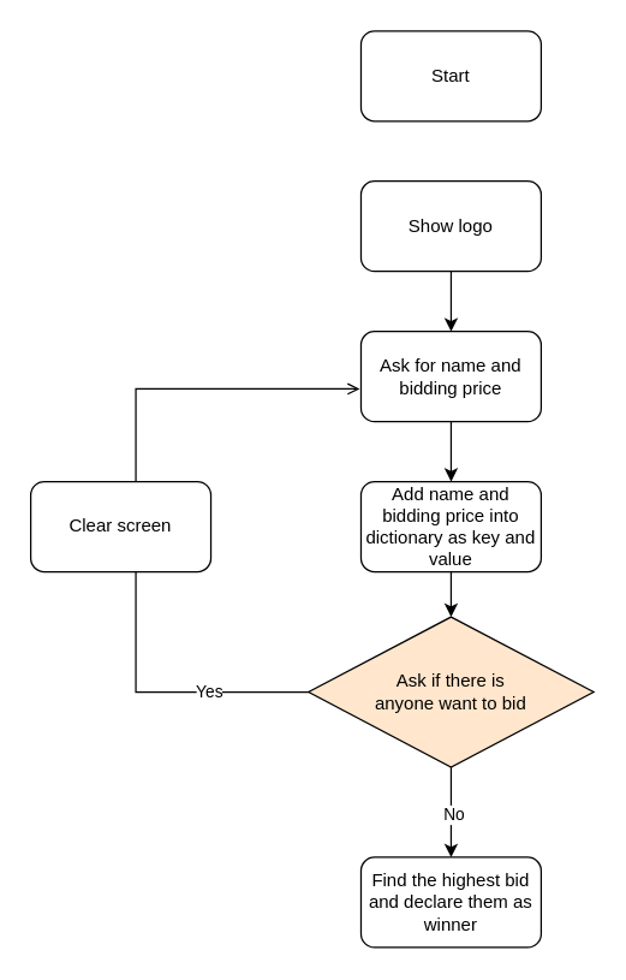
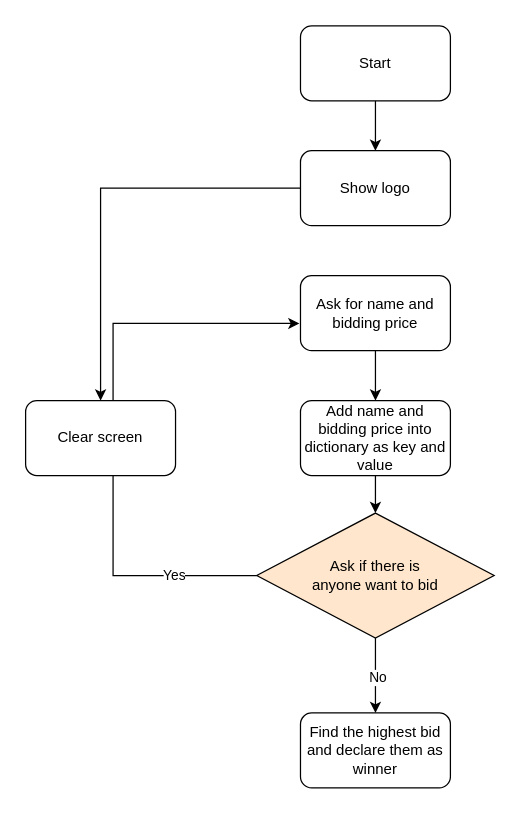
  <mxCell id="0" />
  <mxCell id="1" parent="0" />
+ <mxCell id="2" style="edgeStyle=orthogonalEdgeStyle;rounded=0;orthogonalLoop=1;jettySize=auto;html=1;entryX=0.5;entryY=0;entryDx=0;entryDy=0;" edge="1" parent="1" source="3" target="5"><mxGeometry relative="1" as="geometry" /></mxCell>
  <mxCell id="3" value="Start" style="rounded=1;whiteSpace=wrap;html=1;" vertex="1" parent="1"><mxGeometry x="240" y="20" width="120" height="60" as="geometry" /></mxCell>
- <mxCell id="4" style="edgeStyle=orthogonalEdgeStyle;rounded=0;orthogonalLoop=1;jettySize=auto;html=1;entryX=0.5;entryY=0;entryDx=0;entryDy=0;" edge="1" parent="1" source="5" target="7"><mxGeometry relative="1" as="geometry" /></mxCell>
+ <mxCell id="4" style="edgeStyle=orthogonalEdgeStyle;rounded=0;orthogonalLoop=1;jettySize=auto;html=1;" edge="1" parent="1" source="5" target="15"><mxGeometry relative="1" as="geometry" /></mxCell>
  <mxCell id="5" value="Show logo" style="rounded=1;whiteSpace=wrap;html=1;" vertex="1" parent="1"><mxGeometry x="240" y="120" width="120" height="60" as="geometry" /></mxCell>
  <mxCell id="6" style="edgeStyle=orthogonalEdgeStyle;rounded=0;orthogonalLoop=1;jettySize=auto;html=1;entryX=0.5;entryY=0;entryDx=0;entryDy=0;" edge="1" parent="1" source="7" target="14"><mxGeometry relative="1" as="geometry" /></mxCell>
  <mxCell id="7" value="Ask for name and bidding price" style="rounded=1;whiteSpace=wrap;html=1;" vertex="1" parent="1"><mxGeometry x="240" y="220" width="120" height="60" as="geometry" /></mxCell>
- <mxCell id="8" style="edgeStyle=orthogonalEdgeStyle;rounded=0;orthogonalLoop=1;jettySize=auto;html=1;entryX=-0.007;entryY=0.637;entryDx=0;entryDy=0;entryPerimeter=0;endArrow=open;" edge="1" parent="1" source="12" target="7"><mxGeometry relative="1" as="geometry"><mxPoint x="90" y="260" as="targetPoint" /><Array as="points"><mxPoint x="90" y="460" /><mxPoint x="90" y="258" /></Array></mxGeometry></mxCell>
+ <mxCell id="8" style="edgeStyle=orthogonalEdgeStyle;rounded=0;orthogonalLoop=1;jettySize=auto;html=1;entryX=-0.007;entryY=0.637;entryDx=0;entryDy=0;entryPerimeter=0;" edge="1" parent="1" source="12" target="7"><mxGeometry relative="1" as="geometry"><mxPoint x="90" y="260" as="targetPoint" /><Array as="points"><mxPoint x="90" y="460" /><mxPoint x="90" y="258" /></Array></mxGeometry></mxCell>
  <mxCell id="9" value="Yes" style="edgeLabel;html=1;align=center;verticalAlign=middle;resizable=0;points=[];" vertex="1" connectable="0" parent="8"><mxGeometry x="-0.712" y="-1" relative="1" as="geometry"><mxPoint as="offset" /></mxGeometry></mxCell>
  <mxCell id="10" style="edgeStyle=orthogonalEdgeStyle;rounded=0;orthogonalLoop=1;jettySize=auto;html=1;entryX=0.5;entryY=0;entryDx=0;entryDy=0;" edge="1" parent="1" source="12" target="16"><mxGeometry relative="1" as="geometry" /></mxCell>
  <mxCell id="11" value="No" style="edgeLabel;html=1;align=center;verticalAlign=middle;resizable=0;points=[];" vertex="1" connectable="0" parent="10"><mxGeometry x="0.033" y="1" relative="1" as="geometry"><mxPoint as="offset" /></mxGeometry></mxCell>
  <mxCell id="12" value="Ask if there is &lt;br&gt;anyone want to bid" style="rhombus;whiteSpace=wrap;html=1;fillColor=#ffe6cc;" vertex="1" parent="1"><mxGeometry x="205" y="410" width="190" height="100" as="geometry" /></mxCell>
  <mxCell id="13" style="edgeStyle=orthogonalEdgeStyle;rounded=0;orthogonalLoop=1;jettySize=auto;html=1;entryX=0.5;entryY=0;entryDx=0;entryDy=0;" edge="1" parent="1" source="14" target="12"><mxGeometry relative="1" as="geometry" /></mxCell>
  <mxCell id="14" value="Add name and bidding price into dictionary as key and value" style="rounded=1;whiteSpace=wrap;html=1;" vertex="1" parent="1"><mxGeometry x="240" y="320" width="120" height="60" as="geometry" /></mxCell>
  <mxCell id="15" value="Clear screen" style="rounded=1;whiteSpace=wrap;html=1;" vertex="1" parent="1"><mxGeometry x="20" y="320" width="120" height="60" as="geometry" /></mxCell>
  <mxCell id="16" value="Find the highest bid and declare them as winner" style="rounded=1;whiteSpace=wrap;html=1;" vertex="1" parent="1"><mxGeometry x="240" y="570" width="120" height="60" as="geometry" /></mxCell>
